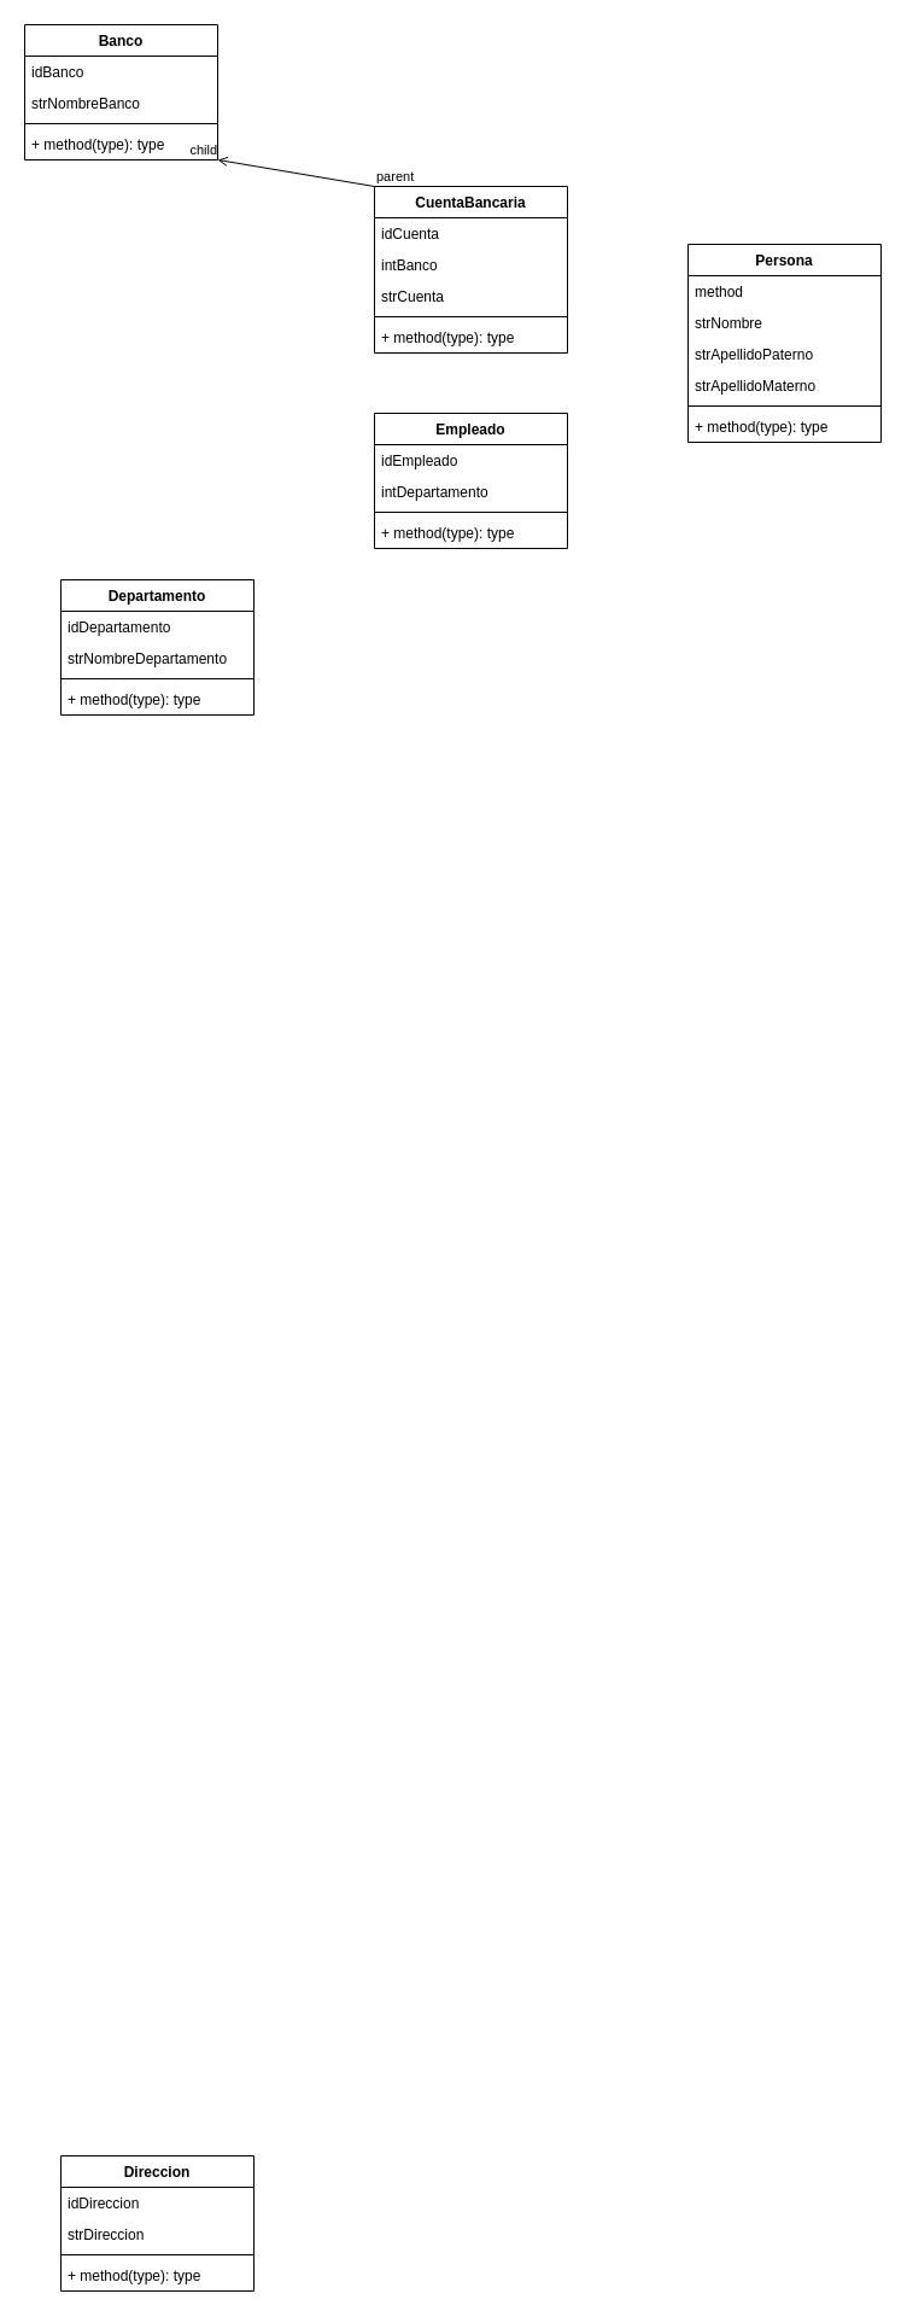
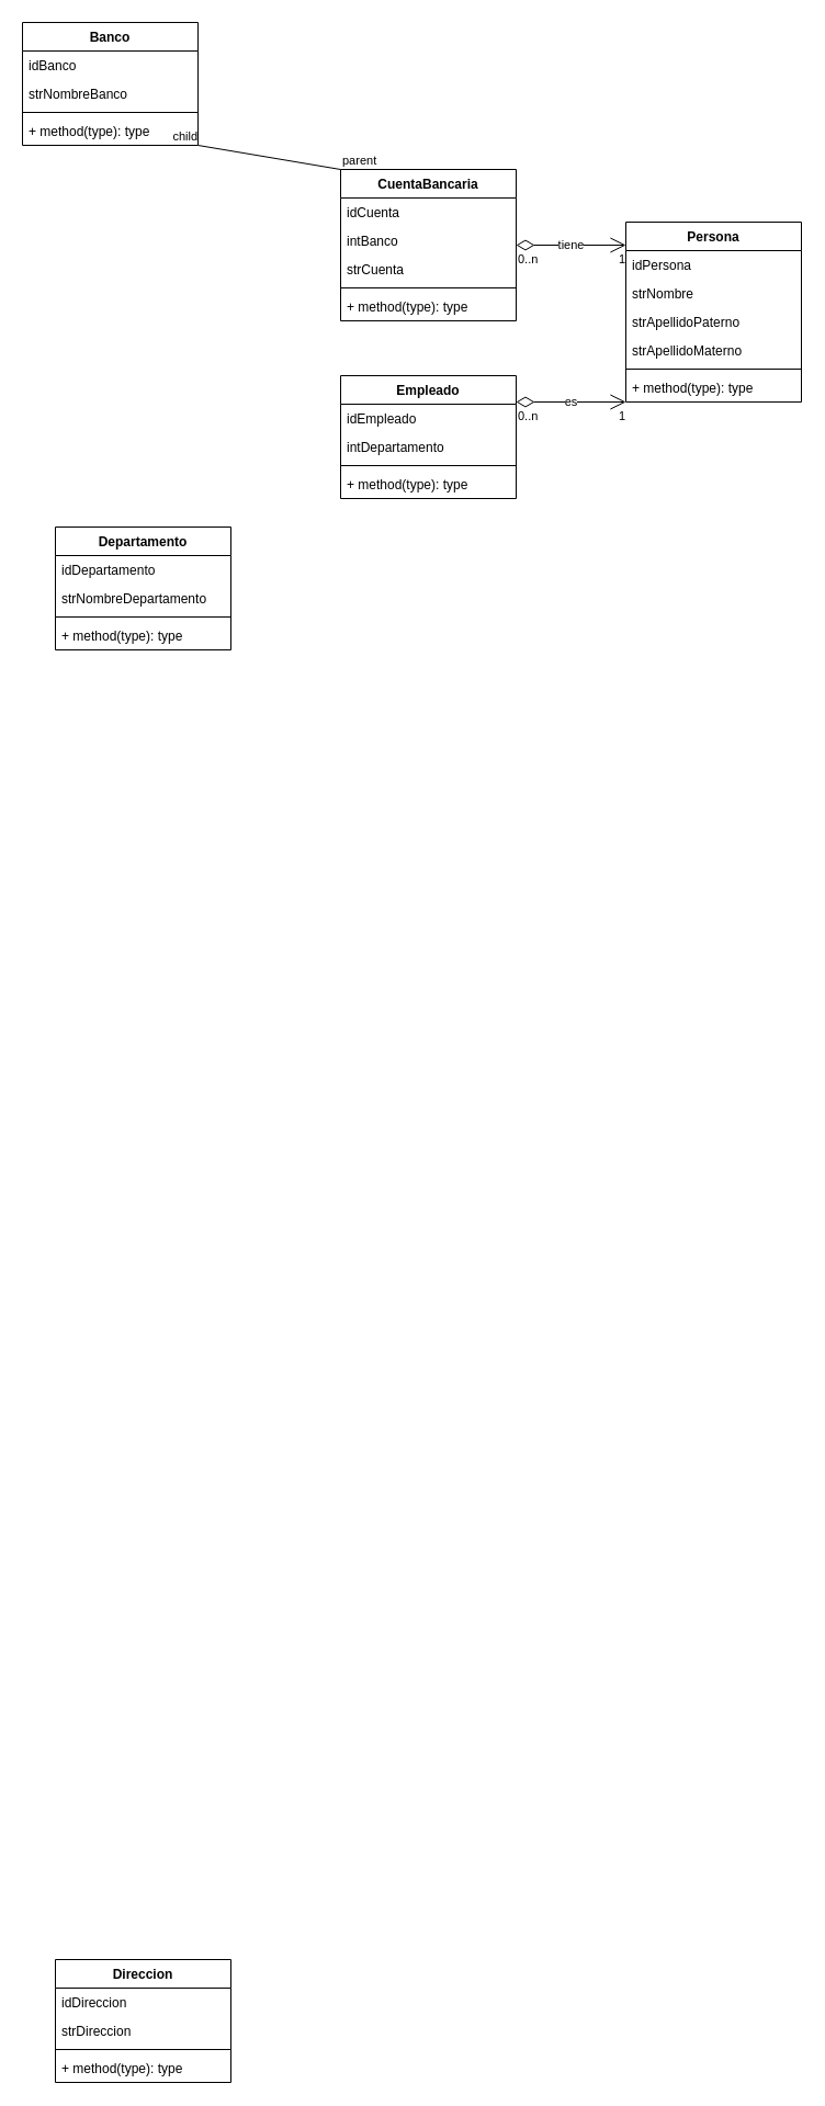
  <mxCell id="0" />
  <mxCell id="1" parent="0" />
  <mxCell id="2" value="Persona&lt;br&gt;" style="swimlane;fontStyle=1;align=center;verticalAlign=top;childLayout=stackLayout;horizontal=1;startSize=26;horizontalStack=0;resizeParent=1;resizeParentMax=0;resizeLast=0;collapsible=1;marginBottom=0;whiteSpace=wrap;html=1;" vertex="1" parent="1"><mxGeometry x="570" y="202" width="160" height="164" as="geometry" /></mxCell>
- <mxCell id="3" value="method" style="text;strokeColor=none;fillColor=none;align=left;verticalAlign=top;spacingLeft=4;spacingRight=4;overflow=hidden;rotatable=0;points=[[0,0.5],[1,0.5]];portConstraint=eastwest;whiteSpace=wrap;html=1;" vertex="1" parent="2"><mxGeometry y="26" width="160" height="26" as="geometry" /></mxCell>
+ <mxCell id="3" value="idPersona" style="text;strokeColor=none;fillColor=none;align=left;verticalAlign=top;spacingLeft=4;spacingRight=4;overflow=hidden;rotatable=0;points=[[0,0.5],[1,0.5]];portConstraint=eastwest;whiteSpace=wrap;html=1;" vertex="1" parent="2"><mxGeometry y="26" width="160" height="26" as="geometry" /></mxCell>
  <mxCell id="4" value="strNombre&lt;br&gt;" style="text;strokeColor=none;fillColor=none;align=left;verticalAlign=top;spacingLeft=4;spacingRight=4;overflow=hidden;rotatable=0;points=[[0,0.5],[1,0.5]];portConstraint=eastwest;whiteSpace=wrap;html=1;" vertex="1" parent="2"><mxGeometry y="52" width="160" height="26" as="geometry" /></mxCell>
  <mxCell id="5" value="strApellidoPaterno" style="text;strokeColor=none;fillColor=none;align=left;verticalAlign=top;spacingLeft=4;spacingRight=4;overflow=hidden;rotatable=0;points=[[0,0.5],[1,0.5]];portConstraint=eastwest;whiteSpace=wrap;html=1;" vertex="1" parent="2"><mxGeometry y="78" width="160" height="26" as="geometry" /></mxCell>
  <mxCell id="6" value="strApellidoMaterno" style="text;strokeColor=none;fillColor=none;align=left;verticalAlign=top;spacingLeft=4;spacingRight=4;overflow=hidden;rotatable=0;points=[[0,0.5],[1,0.5]];portConstraint=eastwest;whiteSpace=wrap;html=1;" vertex="1" parent="2"><mxGeometry y="104" width="160" height="26" as="geometry" /></mxCell>
  <mxCell id="7" value="" style="line;strokeWidth=1;fillColor=none;align=left;verticalAlign=middle;spacingTop=-1;spacingLeft=3;spacingRight=3;rotatable=0;labelPosition=right;points=[];portConstraint=eastwest;strokeColor=inherit;" vertex="1" parent="2"><mxGeometry y="130" width="160" height="8" as="geometry" /></mxCell>
  <mxCell id="8" value="+ method(type): type" style="text;strokeColor=none;fillColor=none;align=left;verticalAlign=top;spacingLeft=4;spacingRight=4;overflow=hidden;rotatable=0;points=[[0,0.5],[1,0.5]];portConstraint=eastwest;whiteSpace=wrap;html=1;" vertex="1" parent="2"><mxGeometry y="138" width="160" height="26" as="geometry" /></mxCell>
  <mxCell id="9" value="Empleado" style="swimlane;fontStyle=1;align=center;verticalAlign=top;childLayout=stackLayout;horizontal=1;startSize=26;horizontalStack=0;resizeParent=1;resizeParentMax=0;resizeLast=0;collapsible=1;marginBottom=0;whiteSpace=wrap;html=1;" vertex="1" parent="1"><mxGeometry x="310" y="342" width="160" height="112" as="geometry" /></mxCell>
  <mxCell id="10" value="idEmpleado" style="text;strokeColor=none;fillColor=none;align=left;verticalAlign=top;spacingLeft=4;spacingRight=4;overflow=hidden;rotatable=0;points=[[0,0.5],[1,0.5]];portConstraint=eastwest;whiteSpace=wrap;html=1;" vertex="1" parent="9"><mxGeometry y="26" width="160" height="26" as="geometry" /></mxCell>
  <mxCell id="11" value="intDepartamento" style="text;strokeColor=none;fillColor=none;align=left;verticalAlign=top;spacingLeft=4;spacingRight=4;overflow=hidden;rotatable=0;points=[[0,0.5],[1,0.5]];portConstraint=eastwest;whiteSpace=wrap;html=1;" vertex="1" parent="9"><mxGeometry y="52" width="160" height="26" as="geometry" /></mxCell>
  <mxCell id="12" value="" style="line;strokeWidth=1;fillColor=none;align=left;verticalAlign=middle;spacingTop=-1;spacingLeft=3;spacingRight=3;rotatable=0;labelPosition=right;points=[];portConstraint=eastwest;strokeColor=inherit;" vertex="1" parent="9"><mxGeometry y="78" width="160" height="8" as="geometry" /></mxCell>
  <mxCell id="13" value="+ method(type): type" style="text;strokeColor=none;fillColor=none;align=left;verticalAlign=top;spacingLeft=4;spacingRight=4;overflow=hidden;rotatable=0;points=[[0,0.5],[1,0.5]];portConstraint=eastwest;whiteSpace=wrap;html=1;" vertex="1" parent="9"><mxGeometry y="86" width="160" height="26" as="geometry" /></mxCell>
  <mxCell id="14" value="CuentaBancaria" style="swimlane;fontStyle=1;align=center;verticalAlign=top;childLayout=stackLayout;horizontal=1;startSize=26;horizontalStack=0;resizeParent=1;resizeParentMax=0;resizeLast=0;collapsible=1;marginBottom=0;whiteSpace=wrap;html=1;" vertex="1" parent="1"><mxGeometry x="310" y="154" width="160" height="138" as="geometry" /></mxCell>
  <mxCell id="15" value="idCuenta" style="text;strokeColor=none;fillColor=none;align=left;verticalAlign=top;spacingLeft=4;spacingRight=4;overflow=hidden;rotatable=0;points=[[0,0.5],[1,0.5]];portConstraint=eastwest;whiteSpace=wrap;html=1;" vertex="1" parent="14"><mxGeometry y="26" width="160" height="26" as="geometry" /></mxCell>
  <mxCell id="16" value="intBanco" style="text;strokeColor=none;fillColor=none;align=left;verticalAlign=top;spacingLeft=4;spacingRight=4;overflow=hidden;rotatable=0;points=[[0,0.5],[1,0.5]];portConstraint=eastwest;whiteSpace=wrap;html=1;" vertex="1" parent="14"><mxGeometry y="52" width="160" height="26" as="geometry" /></mxCell>
  <mxCell id="17" value="strCuenta" style="text;strokeColor=none;fillColor=none;align=left;verticalAlign=top;spacingLeft=4;spacingRight=4;overflow=hidden;rotatable=0;points=[[0,0.5],[1,0.5]];portConstraint=eastwest;whiteSpace=wrap;html=1;" vertex="1" parent="14"><mxGeometry y="78" width="160" height="26" as="geometry" /></mxCell>
  <mxCell id="18" value="" style="line;strokeWidth=1;fillColor=none;align=left;verticalAlign=middle;spacingTop=-1;spacingLeft=3;spacingRight=3;rotatable=0;labelPosition=right;points=[];portConstraint=eastwest;strokeColor=inherit;" vertex="1" parent="14"><mxGeometry y="104" width="160" height="8" as="geometry" /></mxCell>
  <mxCell id="19" value="+ method(type): type" style="text;strokeColor=none;fillColor=none;align=left;verticalAlign=top;spacingLeft=4;spacingRight=4;overflow=hidden;rotatable=0;points=[[0,0.5],[1,0.5]];portConstraint=eastwest;whiteSpace=wrap;html=1;" vertex="1" parent="14"><mxGeometry y="112" width="160" height="26" as="geometry" /></mxCell>
+ <mxCell id="20" value="tiene" style="endArrow=open;html=1;endSize=12;startArrow=diamondThin;startSize=14;startFill=0;edgeStyle=orthogonalEdgeStyle;rounded=0;noEdgeStyle=1;orthogonal=1;" edge="1" parent="1" source="14" target="2"><mxGeometry relative="1" as="geometry"><mxPoint x="310" y="500" as="sourcePoint" /><mxPoint x="470" y="500" as="targetPoint" /><Array as="points" /></mxGeometry></mxCell>
+ <mxCell id="21" value="0..n" style="edgeLabel;resizable=0;html=1;align=left;verticalAlign=top;" connectable="0" vertex="1" parent="20"><mxGeometry x="-1" relative="1" as="geometry" /></mxCell>
+ <mxCell id="22" value="1" style="edgeLabel;resizable=0;html=1;align=right;verticalAlign=top;" connectable="0" vertex="1" parent="20"><mxGeometry x="1" relative="1" as="geometry" /></mxCell>
+ <mxCell id="23" value="es" style="endArrow=open;html=1;endSize=12;startArrow=diamondThin;startSize=14;startFill=0;edgeStyle=orthogonalEdgeStyle;rounded=0;noEdgeStyle=1;orthogonal=1;" edge="1" parent="1" source="9" target="2"><mxGeometry relative="1" as="geometry"><mxPoint x="330" y="230" as="sourcePoint" /><mxPoint x="490" y="230" as="targetPoint" /><Array as="points" /><mxPoint as="offset" /></mxGeometry></mxCell>
+ <mxCell id="24" value="0..n" style="edgeLabel;resizable=0;html=1;align=left;verticalAlign=top;" connectable="0" vertex="1" parent="23"><mxGeometry x="-1" relative="1" as="geometry" /></mxCell>
+ <mxCell id="25" value="1" style="edgeLabel;resizable=0;html=1;align=right;verticalAlign=top;" connectable="0" vertex="1" parent="23"><mxGeometry x="1" relative="1" as="geometry" /></mxCell>
  <mxCell id="26" value="Direccion" style="swimlane;fontStyle=1;align=center;verticalAlign=top;childLayout=stackLayout;horizontal=1;startSize=26;horizontalStack=0;resizeParent=1;resizeParentMax=0;resizeLast=0;collapsible=1;marginBottom=0;whiteSpace=wrap;html=1;" vertex="1" parent="1"><mxGeometry y="1786" width="160" height="112" as="geometry" x="50" /></mxCell>
  <mxCell id="27" value="idDireccion" style="text;strokeColor=none;fillColor=none;align=left;verticalAlign=top;spacingLeft=4;spacingRight=4;overflow=hidden;rotatable=0;points=[[0,0.5],[1,0.5]];portConstraint=eastwest;whiteSpace=wrap;html=1;" vertex="1" parent="26"><mxGeometry y="26" width="160" height="26" as="geometry" /></mxCell>
  <mxCell id="28" value="strDireccion" style="text;strokeColor=none;fillColor=none;align=left;verticalAlign=top;spacingLeft=4;spacingRight=4;overflow=hidden;rotatable=0;points=[[0,0.5],[1,0.5]];portConstraint=eastwest;whiteSpace=wrap;html=1;" vertex="1" parent="26"><mxGeometry y="52" width="160" height="26" as="geometry" /></mxCell>
  <mxCell id="29" value="" style="line;strokeWidth=1;fillColor=none;align=left;verticalAlign=middle;spacingTop=-1;spacingLeft=3;spacingRight=3;rotatable=0;labelPosition=right;points=[];portConstraint=eastwest;strokeColor=inherit;" vertex="1" parent="26"><mxGeometry y="78" width="160" height="8" as="geometry" /></mxCell>
  <mxCell id="30" value="+ method(type): type" style="text;strokeColor=none;fillColor=none;align=left;verticalAlign=top;spacingLeft=4;spacingRight=4;overflow=hidden;rotatable=0;points=[[0,0.5],[1,0.5]];portConstraint=eastwest;whiteSpace=wrap;html=1;" vertex="1" parent="26"><mxGeometry y="86" width="160" height="26" as="geometry" /></mxCell>
  <mxCell id="31" value="Departamento" style="swimlane;fontStyle=1;align=center;verticalAlign=top;childLayout=stackLayout;horizontal=1;startSize=26;horizontalStack=0;resizeParent=1;resizeParentMax=0;resizeLast=0;collapsible=1;marginBottom=0;whiteSpace=wrap;html=1;" vertex="1" parent="1"><mxGeometry y="480" width="160" height="112" as="geometry" x="50" /></mxCell>
  <mxCell id="32" value="idDepartamento" style="text;strokeColor=none;fillColor=none;align=left;verticalAlign=top;spacingLeft=4;spacingRight=4;overflow=hidden;rotatable=0;points=[[0,0.5],[1,0.5]];portConstraint=eastwest;whiteSpace=wrap;html=1;" vertex="1" parent="31"><mxGeometry y="26" width="160" height="26" as="geometry" /></mxCell>
  <mxCell id="33" value="strNombreDepartamento" style="text;strokeColor=none;fillColor=none;align=left;verticalAlign=top;spacingLeft=4;spacingRight=4;overflow=hidden;rotatable=0;points=[[0,0.5],[1,0.5]];portConstraint=eastwest;whiteSpace=wrap;html=1;" vertex="1" parent="31"><mxGeometry y="52" width="160" height="26" as="geometry" /></mxCell>
  <mxCell id="34" value="" style="line;strokeWidth=1;fillColor=none;align=left;verticalAlign=middle;spacingTop=-1;spacingLeft=3;spacingRight=3;rotatable=0;labelPosition=right;points=[];portConstraint=eastwest;strokeColor=inherit;" vertex="1" parent="31"><mxGeometry y="78" width="160" height="8" as="geometry" /></mxCell>
  <mxCell id="35" value="+ method(type): type" style="text;strokeColor=none;fillColor=none;align=left;verticalAlign=top;spacingLeft=4;spacingRight=4;overflow=hidden;rotatable=0;points=[[0,0.5],[1,0.5]];portConstraint=eastwest;whiteSpace=wrap;html=1;" vertex="1" parent="31"><mxGeometry y="86" width="160" height="26" as="geometry" /></mxCell>
  <mxCell id="36" value="Banco" style="swimlane;fontStyle=1;align=center;verticalAlign=top;childLayout=stackLayout;horizontal=1;startSize=26;horizontalStack=0;resizeParent=1;resizeParentMax=0;resizeLast=0;collapsible=1;marginBottom=0;whiteSpace=wrap;html=1;" vertex="1" parent="1"><mxGeometry x="20" y="20" width="160" height="112" as="geometry" /></mxCell>
  <mxCell id="37" value="idBanco" style="text;strokeColor=none;fillColor=none;align=left;verticalAlign=top;spacingLeft=4;spacingRight=4;overflow=hidden;rotatable=0;points=[[0,0.5],[1,0.5]];portConstraint=eastwest;whiteSpace=wrap;html=1;" vertex="1" parent="36"><mxGeometry y="26" width="160" height="26" as="geometry" /></mxCell>
  <mxCell id="38" value="strNombreBanco" style="text;strokeColor=none;fillColor=none;align=left;verticalAlign=top;spacingLeft=4;spacingRight=4;overflow=hidden;rotatable=0;points=[[0,0.5],[1,0.5]];portConstraint=eastwest;whiteSpace=wrap;html=1;" vertex="1" parent="36"><mxGeometry y="52" width="160" height="26" as="geometry" /></mxCell>
  <mxCell id="39" value="" style="line;strokeWidth=1;fillColor=none;align=left;verticalAlign=middle;spacingTop=-1;spacingLeft=3;spacingRight=3;rotatable=0;labelPosition=right;points=[];portConstraint=eastwest;strokeColor=inherit;" vertex="1" parent="36"><mxGeometry y="78" width="160" height="8" as="geometry" /></mxCell>
  <mxCell id="40" value="+ method(type): type" style="text;strokeColor=none;fillColor=none;align=left;verticalAlign=top;spacingLeft=4;spacingRight=4;overflow=hidden;rotatable=0;points=[[0,0.5],[1,0.5]];portConstraint=eastwest;whiteSpace=wrap;html=1;" vertex="1" parent="36"><mxGeometry y="86" width="160" height="26" as="geometry" /></mxCell>
- <mxCell id="41" value="" style="endArrow=open;html=1;edgeStyle=orthogonalEdgeStyle;rounded=0;noEdgeStyle=1;orthogonal=1;" edge="1" parent="1" source="14" target="36"><mxGeometry relative="1" as="geometry"><mxPoint x="340" y="620" as="sourcePoint" /><mxPoint x="500" y="620" as="targetPoint" /><Array as="points" /></mxGeometry></mxCell>
+ <mxCell id="41" value="" style="endArrow=none;html=1;edgeStyle=orthogonalEdgeStyle;rounded=0;noEdgeStyle=1;orthogonal=1;" edge="1" parent="1" source="14" target="36"><mxGeometry relative="1" as="geometry"><mxPoint x="340" y="620" as="sourcePoint" /><mxPoint x="500" y="620" as="targetPoint" /><Array as="points" /></mxGeometry></mxCell>
  <mxCell id="42" value="parent" style="edgeLabel;resizable=0;html=1;align=left;verticalAlign=bottom;" connectable="0" vertex="1" parent="41"><mxGeometry x="-1" relative="1" as="geometry" /></mxCell>
  <mxCell id="43" value="child" style="edgeLabel;resizable=0;html=1;align=right;verticalAlign=bottom;" connectable="0" vertex="1" parent="41"><mxGeometry x="1" relative="1" as="geometry" /></mxCell>
